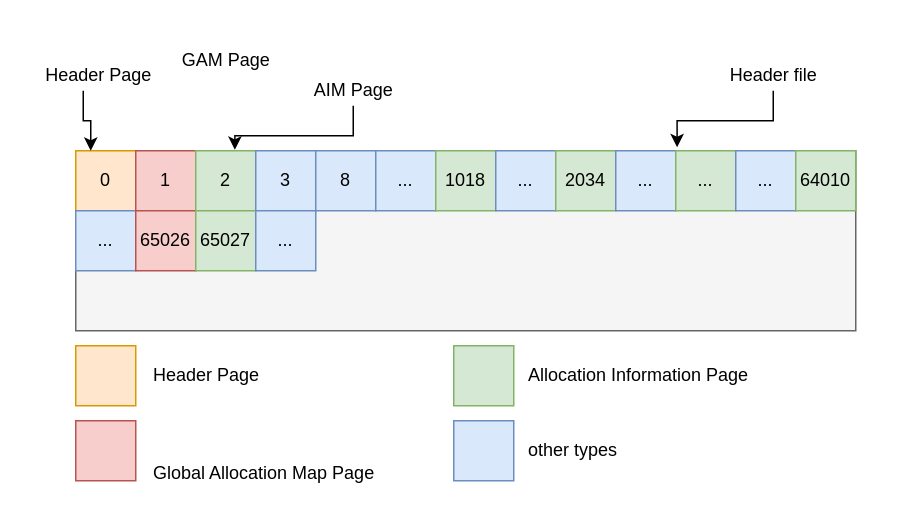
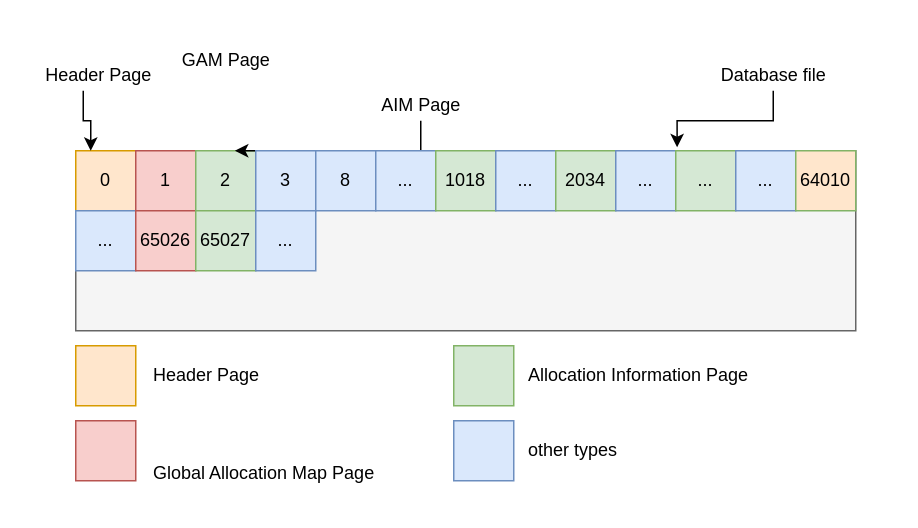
  <mxCell id="0" />
  <mxCell id="1" parent="0" />
  <mxCell id="2" value="" style="rounded=0;whiteSpace=wrap;html=1;strokeColor=none;" vertex="1" parent="1"><mxGeometry x="20" width="570" height="310" as="geometry" y="20" /></mxCell>
  <mxCell id="3" value="" style="rounded=0;whiteSpace=wrap;html=1;fillColor=#f5f5f5;strokeColor=#666666;fontColor=#333333;" vertex="1" parent="1"><mxGeometry x="50" y="100" width="520" height="120" as="geometry" /></mxCell>
  <mxCell id="4" value="" style="edgeStyle=orthogonalEdgeStyle;rounded=0;orthogonalLoop=1;jettySize=auto;html=1;entryX=0.771;entryY=-0.019;entryDx=0;entryDy=0;entryPerimeter=0;" edge="1" parent="1" source="5" target="3"><mxGeometry relative="1" as="geometry" /></mxCell>
- <mxCell id="5" value="Header file" style="text;html=1;align=center;verticalAlign=middle;resizable=0;points=[];autosize=1;" vertex="1" parent="1"><mxGeometry x="470" y="40" width="90" height="20" as="geometry" /></mxCell>
+ <mxCell id="5" value="Database file" style="text;html=1;align=center;verticalAlign=middle;resizable=0;points=[];autosize=1;" vertex="1" parent="1"><mxGeometry x="470" y="40" width="90" height="20" as="geometry" /></mxCell>
  <mxCell id="6" value="0" style="whiteSpace=wrap;html=1;aspect=fixed;fillColor=#ffe6cc;strokeColor=#d79b00;" vertex="1" parent="1"><mxGeometry x="50" y="100" width="40" height="40" as="geometry" /></mxCell>
  <mxCell id="7" value="1" style="whiteSpace=wrap;html=1;aspect=fixed;fillColor=#f8cecc;strokeColor=#b85450;" vertex="1" parent="1"><mxGeometry x="90" y="100" width="40" height="40" as="geometry" /></mxCell>
  <mxCell id="8" value="2" style="whiteSpace=wrap;html=1;aspect=fixed;fillColor=#d5e8d4;strokeColor=#82b366;" vertex="1" parent="1"><mxGeometry x="130" y="100" width="40" height="40" as="geometry" /></mxCell>
  <mxCell id="9" value="" style="edgeStyle=orthogonalEdgeStyle;rounded=0;orthogonalLoop=1;jettySize=auto;html=1;entryX=0.25;entryY=0;entryDx=0;entryDy=0;" edge="1" parent="1" source="10" target="6"><mxGeometry relative="1" as="geometry"><mxPoint x="70" y="90" as="targetPoint" /><Array as="points"><mxPoint x="55" y="80" /><mxPoint x="60" y="80" /></Array></mxGeometry></mxCell>
  <mxCell id="10" value="Header Page" style="text;html=1;align=center;verticalAlign=middle;resizable=0;points=[];autosize=1;" vertex="1" parent="1"><mxGeometry x="20" y="40" width="90" height="20" as="geometry" /></mxCell>
  <mxCell id="11" value="" style="edgeStyle=orthogonalEdgeStyle;rounded=0;orthogonalLoop=1;jettySize=auto;html=1;entryX=0.204;entryY=-0.005;entryDx=0;entryDy=0;entryPerimeter=0;" edge="1" parent="1" source="12" target="3"><mxGeometry relative="1" as="geometry" /></mxCell>
- <mxCell id="12" value="AIM Page&lt;br&gt;" style="text;html=1;align=center;verticalAlign=middle;resizable=0;points=[];autosize=1;" vertex="1" parent="1"><mxGeometry x="200" y="50" width="70" height="20" as="geometry" /></mxCell>
+ <mxCell id="12" value="AIM Page&lt;br&gt;" style="text;html=1;align=center;verticalAlign=middle;resizable=0;points=[];autosize=1;" vertex="1" parent="1"><mxGeometry x="245" y="60" width="70" height="20" as="geometry" /></mxCell>
  <mxCell id="13" value="GAM Page" style="text;html=1;align=center;verticalAlign=middle;resizable=0;points=[];autosize=1;" vertex="1" parent="1"><mxGeometry x="115" y="30" width="70" height="20" as="geometry" /></mxCell>
  <mxCell id="14" value="3" style="whiteSpace=wrap;html=1;aspect=fixed;fillColor=#dae8fc;strokeColor=#6c8ebf;" vertex="1" parent="1"><mxGeometry x="170" y="100" width="40" height="40" as="geometry" /></mxCell>
  <mxCell id="15" value="8" style="whiteSpace=wrap;html=1;aspect=fixed;fillColor=#dae8fc;strokeColor=#6c8ebf;" vertex="1" parent="1"><mxGeometry x="210" y="100" width="40" height="40" as="geometry" /></mxCell>
  <mxCell id="16" value="..." style="whiteSpace=wrap;html=1;aspect=fixed;fillColor=#dae8fc;strokeColor=#6c8ebf;" vertex="1" parent="1"><mxGeometry x="250" y="100" width="40" height="40" as="geometry" /></mxCell>
  <mxCell id="17" value="1018" style="whiteSpace=wrap;html=1;aspect=fixed;fillColor=#d5e8d4;strokeColor=#82b366;" vertex="1" parent="1"><mxGeometry x="290" y="100" width="40" height="40" as="geometry" /></mxCell>
  <mxCell id="18" value="..." style="whiteSpace=wrap;html=1;aspect=fixed;fillColor=#dae8fc;strokeColor=#6c8ebf;" vertex="1" parent="1"><mxGeometry x="330" y="100" width="40" height="40" as="geometry" /></mxCell>
  <mxCell id="19" value="2034&lt;br&gt;" style="whiteSpace=wrap;html=1;aspect=fixed;fillColor=#d5e8d4;strokeColor=#82b366;" vertex="1" parent="1"><mxGeometry x="370" y="100" width="40" height="40" as="geometry" /></mxCell>
  <mxCell id="20" value="..." style="whiteSpace=wrap;html=1;aspect=fixed;fillColor=#dae8fc;strokeColor=#6c8ebf;" vertex="1" parent="1"><mxGeometry x="410" y="100" width="40" height="40" as="geometry" /></mxCell>
  <mxCell id="21" value="..." style="whiteSpace=wrap;html=1;aspect=fixed;fillColor=#d5e8d4;strokeColor=#82b366;" vertex="1" parent="1"><mxGeometry x="450" y="100" width="40" height="40" as="geometry" /></mxCell>
  <mxCell id="22" value="..." style="whiteSpace=wrap;html=1;aspect=fixed;fillColor=#dae8fc;strokeColor=#6c8ebf;" vertex="1" parent="1"><mxGeometry x="490" y="100" width="40" height="40" as="geometry" /></mxCell>
- <mxCell id="23" value="64010" style="whiteSpace=wrap;html=1;aspect=fixed;fillColor=#d5e8d4;strokeColor=#82b366;" vertex="1" parent="1"><mxGeometry x="530" y="100" width="40" height="40" as="geometry" /></mxCell>
+ <mxCell id="23" value="64010" style="whiteSpace=wrap;html=1;aspect=fixed;fillColor=#ffe6cc;strokeColor=#82b366;" vertex="1" parent="1"><mxGeometry x="530" y="100" width="40" height="40" as="geometry" /></mxCell>
  <mxCell id="24" value="..." style="whiteSpace=wrap;html=1;aspect=fixed;fillColor=#dae8fc;strokeColor=#6c8ebf;" vertex="1" parent="1"><mxGeometry x="50" y="140" width="40" height="40" as="geometry" /></mxCell>
  <mxCell id="25" value="65026" style="whiteSpace=wrap;html=1;aspect=fixed;fillColor=#f8cecc;strokeColor=#b85450;" vertex="1" parent="1"><mxGeometry x="90" y="140" width="40" height="40" as="geometry" /></mxCell>
  <mxCell id="26" value="65027" style="whiteSpace=wrap;html=1;aspect=fixed;fillColor=#d5e8d4;strokeColor=#82b366;" vertex="1" parent="1"><mxGeometry x="130" y="140" width="40" height="40" as="geometry" /></mxCell>
  <mxCell id="27" value="..." style="whiteSpace=wrap;html=1;aspect=fixed;fillColor=#dae8fc;strokeColor=#6c8ebf;" vertex="1" parent="1"><mxGeometry x="170" y="140" width="40" height="40" as="geometry" /></mxCell>
  <mxCell id="28" value="" style="whiteSpace=wrap;html=1;aspect=fixed;fillColor=#ffe6cc;strokeColor=#d79b00;" vertex="1" parent="1"><mxGeometry x="50" y="230" width="40" height="40" as="geometry" /></mxCell>
  <mxCell id="29" value="Header Page" style="text;html=1;align=left;verticalAlign=middle;resizable=0;points=[];autosize=1;" vertex="1" parent="1"><mxGeometry x="100" y="240" width="90" height="20" as="geometry" /></mxCell>
  <mxCell id="30" value="" style="whiteSpace=wrap;html=1;aspect=fixed;fillColor=#f8cecc;strokeColor=#b85450;" vertex="1" parent="1"><mxGeometry x="50" y="280" width="40" height="40" as="geometry" /></mxCell>
  <mxCell id="31" value="Global Allocation Map Page" style="text;html=1;align=left;verticalAlign=middle;resizable=0;points=[];autosize=1;" vertex="1" parent="1"><mxGeometry x="100" y="305" width="160" height="20" as="geometry" /></mxCell>
  <mxCell id="32" value="" style="whiteSpace=wrap;html=1;aspect=fixed;fillColor=#d5e8d4;strokeColor=#82b366;" vertex="1" parent="1"><mxGeometry x="302" y="230" width="40" height="40" as="geometry" /></mxCell>
  <mxCell id="33" value="Allocation Information Page" style="text;html=1;align=left;verticalAlign=middle;resizable=0;points=[];autosize=1;" vertex="1" parent="1"><mxGeometry x="350" y="240" width="160" height="20" as="geometry" /></mxCell>
  <mxCell id="34" value="" style="whiteSpace=wrap;html=1;aspect=fixed;fillColor=#dae8fc;strokeColor=#6c8ebf;" vertex="1" parent="1"><mxGeometry x="302" y="280" width="40" height="40" as="geometry" /></mxCell>
  <mxCell id="35" value="other types" style="text;html=1;align=left;verticalAlign=middle;resizable=0;points=[];autosize=1;" vertex="1" parent="1"><mxGeometry x="350" y="290" width="70" height="20" as="geometry" /></mxCell>
